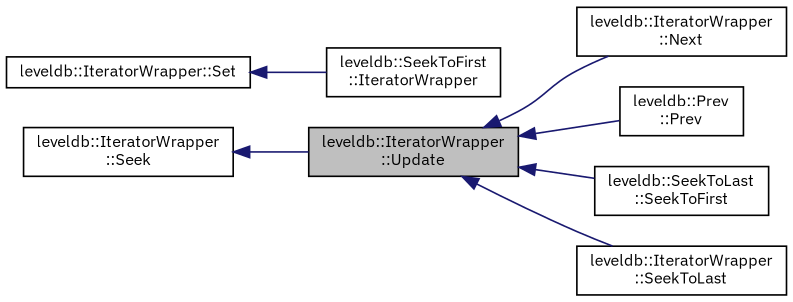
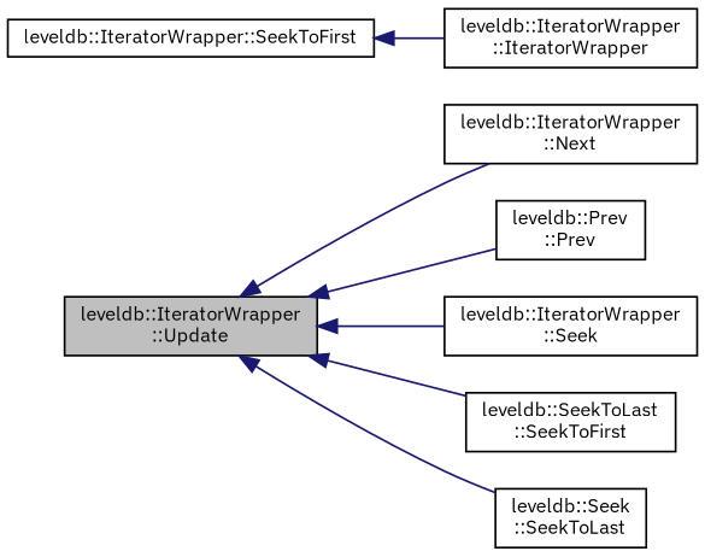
  digraph {
    fontname="IBM Plex Sans"
    rankdir=LR
    node [color=black fillcolor=white fontname="IBM Plex Sans" fontsize=10 shape=record style=filled]
    edge [color=midnightblue dir=back fontname="IBM Plex Sans" fontsize=10 labelfontname=Helvetica labelfontsize=10 style=solid]
    n1 [fillcolor=grey75 fontcolor=black height=0.2 label="leveldb::IteratorWrapper\l::Update" width=0.4]
    n2 [height=0.2 label="leveldb::IteratorWrapper\l::Next" width=0.4]
    n3 [height=0.2 label="leveldb::Prev\l::Prev" width=0.4]
    n4 [height=0.2 label="leveldb::IteratorWrapper\l::Seek" width=0.4]
    n5 [height=0.2 label="leveldb::SeekToLast\l::SeekToFirst" width=0.4]
-   n6 [height=0.2 label="leveldb::IteratorWrapper\l::SeekToLast" width=0.4]
-   n7 [height=0.2 label="leveldb::IteratorWrapper::Set" width=0.4]
-   n8 [height=0.2 label="leveldb::SeekToFirst\l::IteratorWrapper" width=0.4]
+   n6 [height=0.2 label="leveldb::Seek\l::SeekToLast" width=0.4]
+   n7 [height=0.2 label="leveldb::IteratorWrapper::SeekToFirst" width=0.4]
+   n8 [height=0.2 label="leveldb::IteratorWrapper\l::IteratorWrapper" width=0.4]
    n1 -> n2
    n1 -> n3
-   n4 -> n1
+   n1 -> n4
    n1 -> n5
    n1 -> n6
    n7 -> n8
  }
